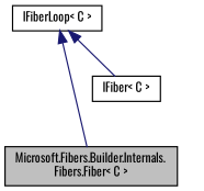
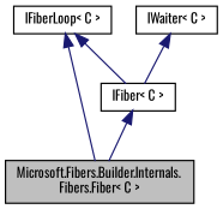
  digraph {
    fontname=Oswald
    node [color=black fillcolor=white fontname=Oswald fontsize=10 shape=record style=filled]
    edge [color=midnightblue dir=back fontname=Oswald fontsize=10 labelfontname=Helvetica labelfontsize=10 style=solid]
    n1 [fillcolor=grey75 fontcolor=black height=0.2 label="Microsoft.Fibers.Builder.Internals.\lFibers.Fiber\< C \>" width=0.4]
    n2 [height=0.2 label="IFiber\< C \>" width=0.4]
    n3 [height=0.2 label="IFiberLoop\< C \>" width=0.4]
+   n4 [height=0.2 label="IWaiter\< C \>" width=0.4]
+   n2 -> n1
    n3 -> n1
    n3 -> n2
+   n4 -> n2
  }
